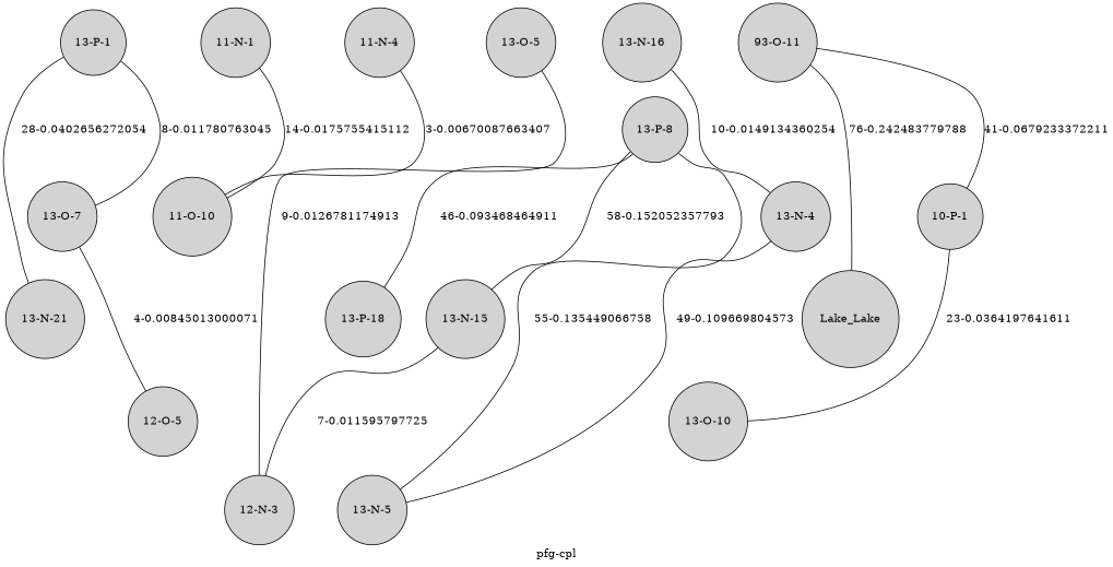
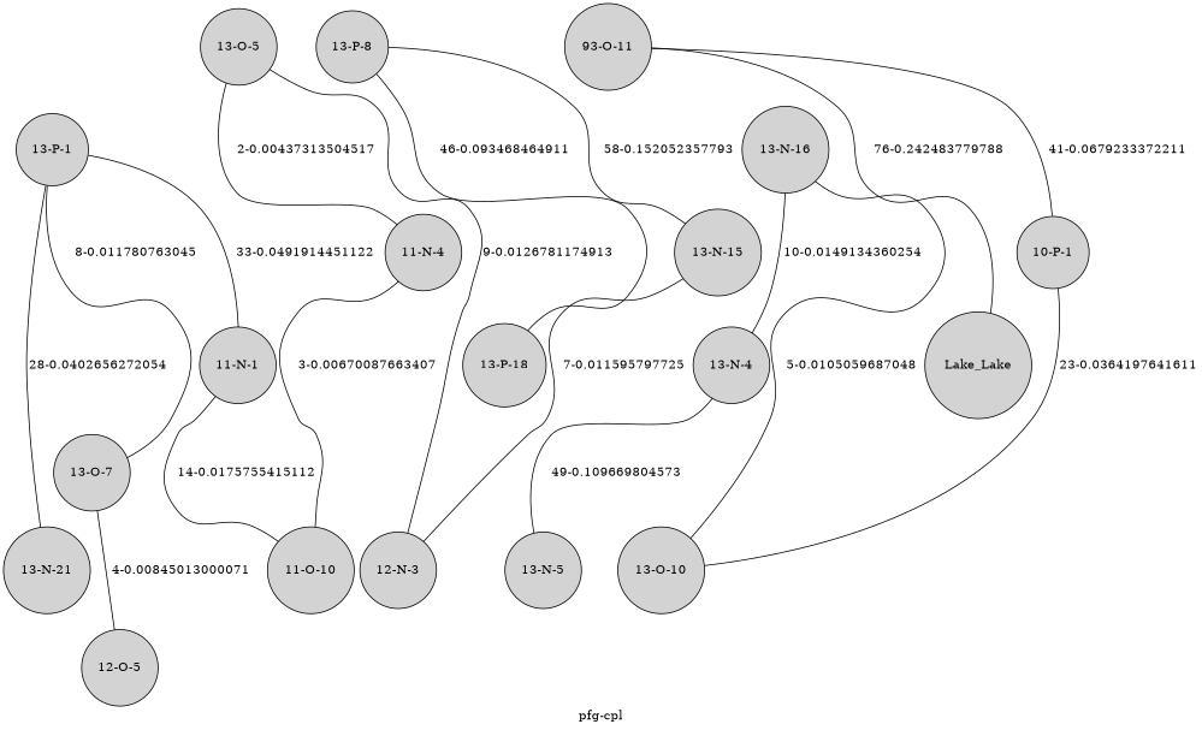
  strict graph {
    label="pfg-cpl"
    labelloc=b
    node [shape=circle style=filled xCoordinate=0.0 yCoordinate=0.0]
    n1 [assemblage="13-P-1" label="13-P-1" short_label="13-P-1"]
    n2 [assemblage="13-N-21" label="13-N-21" short_label="13-N-21"]
    n3 [assemblage="11-N-1" label="11-N-1" short_label="11-N-1"]
    n4 [assemblage="13-O-7" label="13-O-7" short_label="13-O-7"]
    n5 [assemblage="11-O-10" label="11-O-10" short_label="11-O-10"]
    n6 [assemblage="13-P-8" label="13-P-8" short_label="13-P-8"]
    n7 [assemblage="13-P-10" label="13-P-18" short_label="13-P-10"]
    n8 [assemblage="13-N-15" label="13-N-15" short_label="13-N-15"]
    n9 [assemblage="13-N-5" label="13-N-5" short_label="13-N-5"]
    n10 [assemblage="12-N-3" label="12-N-3" short_label="12-N-3"]
    n11 [assemblage="13-N-16" label="13-N-16" short_label="13-N-16"]
    n12 [assemblage="13-N-4" label="13-N-4" short_label="13-N-4"]
    n13 [assemblage="13-O-10" label="13-O-10" short_label="13-O-10"]
    n14 [assemblage="13-O-11" label="93-O-11" short_label="13-O-11"]
    n15 [assemblage=Holden_Lake label=Lake_Lake short_label=Holden_Lake]
    n16 [assemblage="10-P-1" label="10-P-1" short_label="10-P-1"]
    n17 [assemblage="13-O-5" label="13-O-5" short_label="13-O-5"]
    n18 [assemblage="11-N-4" label="11-N-4" short_label="11-N-4"]
    n19 [assemblage="12-O-5" label="12-O-5" short_label="12-O-5"]
    n1 -- n2 [cosine_dist=0.0402656272054 inverseweight=6.8861410319 label="28-0.0402656272054" weight=0.145219215721]
+   n1 -- n3 [cosine_dist=0.0491914451122 inverseweight=6.38336644558 label="33-0.0491914451122" weight=0.156657150819]
    n1 -- n4 [cosine_dist=0.011780763045 inverseweight=13.2866572503 label="8-0.011780763045" weight=0.0752634753167]
    n3 -- n5 [cosine_dist=0.0175755415112 inverseweight=10.5956527392 label="14-0.0175755415112" weight=0.0943783289823]
    n4 -- n19 [cosine_dist=0.00845013000071 inverseweight=16.9394227021 label="4-0.00845013000071" weight=0.0590338890283]
    n6 -- n7 [cosine_dist=0.093468464911 inverseweight=5.99728690089 label="46-0.093468464911" weight=0.166742064625]
    n6 -- n8 [cosine_dist=0.152052357793 inverseweight=3.94167973567 label="58-0.152052357793" weight=0.253698947419]
-   n6 -- n9 [cosine_dist=0.135449066758 inverseweight=4.26952145168 label="55-0.135449066758" weight=0.234218286831]
    n8 -- n10 [cosine_dist=0.011595797725 inverseweight=13.9322722344 label="7-0.011595797725" weight=0.0717758010449]
    n11 -- n12 [cosine_dist=0.0149134360254 inverseweight=14.2575947868 label="10-0.0149134360254" weight=0.0701380572916]
+   n11 -- n13 [cosine_dist=0.0105059687048 inverseweight=15.9980345063 label="5-0.0105059687048" weight=0.062507678653]
    n12 -- n9 [cosine_dist=0.109669804573 inverseweight=4.87401004304 label="49-0.109669804573" weight=0.205169868583]
    n14 -- n15 [cosine_dist=0.242483779788 inverseweight=2.44035200003 label="76-0.242483779788" weight=0.409776950206]
    n14 -- n16 [cosine_dist=0.0679233372211 inverseweight=6.3293595831 label="41-0.0679233372211" weight=0.157993867606]
    n16 -- n13 [cosine_dist=0.0364197641611 inverseweight=9.27817182498 label="23-0.0364197641611" weight=0.107779853495]
    n17 -- n10 [cosine_dist=0.0126781174913 inverseweight=13.5257457054 label="9-0.0126781174913" weight=0.0739330770944]
+   n17 -- n18 [cosine_dist=0.00437313504517 inverseweight=14.616142399 label="2-0.00437313504517" weight=0.0684175052964]
    n18 -- n5 [cosine_dist=0.00670087663457 inverseweight=17.1467083169 label="3-0.00670087663407" weight=0.0583202315871]
  }
